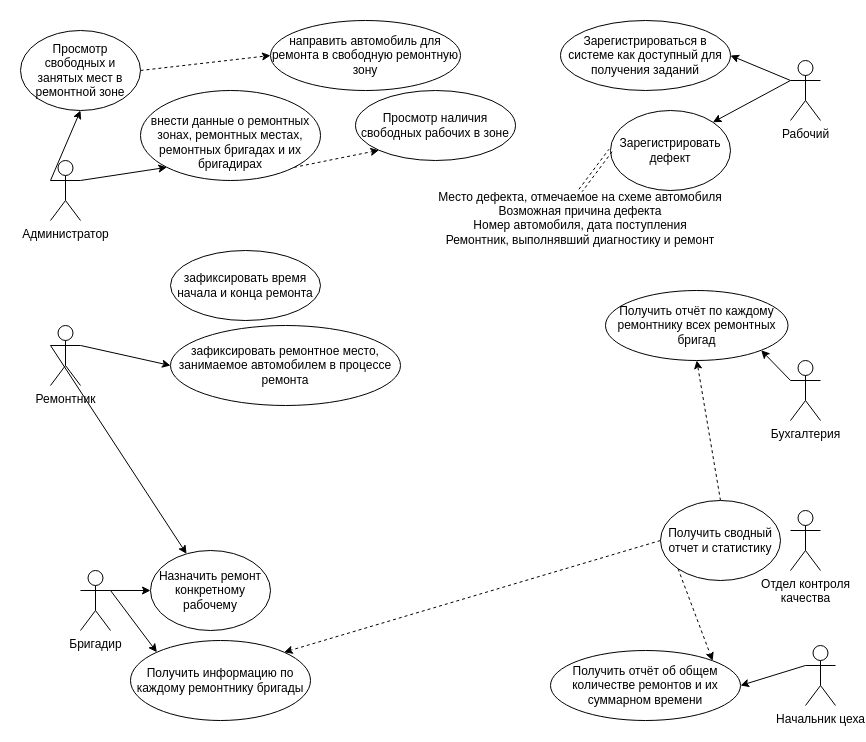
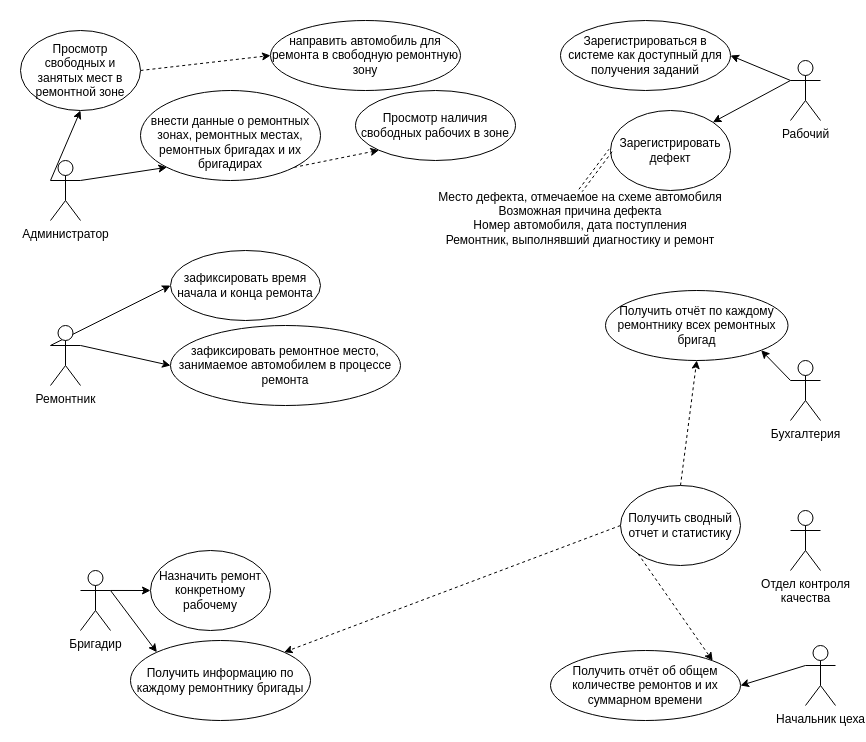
  <mxCell id="0" />
  <mxCell id="1" parent="0" />
  <mxCell id="2" style="edgeStyle=none;rounded=0;jumpStyle=none;orthogonalLoop=1;jettySize=auto;html=1;exitX=0;exitY=0.333;exitDx=0;exitDy=0;exitPerimeter=0;entryX=1;entryY=0.5;entryDx=0;entryDy=0;" edge="1" parent="1" source="4" target="21"><mxGeometry relative="1" as="geometry" /></mxCell>
  <mxCell id="3" style="edgeStyle=none;rounded=0;jumpStyle=none;orthogonalLoop=1;jettySize=auto;html=1;exitX=0;exitY=0.333;exitDx=0;exitDy=0;exitPerimeter=0;entryX=1;entryY=0;entryDx=0;entryDy=0;" edge="1" parent="1" source="4" target="36"><mxGeometry relative="1" as="geometry" /></mxCell>
  <mxCell id="4" value="Рабочий" style="shape=umlActor;verticalLabelPosition=bottom;verticalAlign=top;html=1;" vertex="1" parent="1"><mxGeometry x="790" y="60" width="30" height="60" as="geometry" /></mxCell>
  <mxCell id="5" style="edgeStyle=none;rounded=0;jumpStyle=none;orthogonalLoop=1;jettySize=auto;html=1;exitX=0;exitY=0.333;exitDx=0;exitDy=0;exitPerimeter=0;entryX=1;entryY=0.5;entryDx=0;entryDy=0;" edge="1" parent="1" source="6" target="31"><mxGeometry relative="1" as="geometry" /></mxCell>
  <mxCell id="6" value="Начальник цеха" style="shape=umlActor;verticalLabelPosition=bottom;verticalAlign=top;html=1;outlineConnect=0;" vertex="1" parent="1"><mxGeometry x="805" y="645" width="30" height="60" as="geometry" /></mxCell>
  <mxCell id="7" style="edgeStyle=none;rounded=0;jumpStyle=none;orthogonalLoop=1;jettySize=auto;html=1;exitX=0;exitY=0.333;exitDx=0;exitDy=0;exitPerimeter=0;entryX=0.5;entryY=1;entryDx=0;entryDy=0;" edge="1" parent="1" source="9" target="25"><mxGeometry relative="1" as="geometry" /></mxCell>
  <mxCell id="8" style="edgeStyle=none;rounded=0;jumpStyle=none;orthogonalLoop=1;jettySize=auto;html=1;exitX=1;exitY=0.333;exitDx=0;exitDy=0;exitPerimeter=0;entryX=0;entryY=1;entryDx=0;entryDy=0;" edge="1" parent="1" source="9" target="11"><mxGeometry relative="1" as="geometry" /></mxCell>
  <mxCell id="9" value="Администратор" style="shape=umlActor;verticalLabelPosition=bottom;verticalAlign=top;html=1;outlineConnect=0;" vertex="1" parent="1"><mxGeometry x="50" y="160" width="30" height="60" as="geometry" /></mxCell>
  <mxCell id="10" style="edgeStyle=none;rounded=0;jumpStyle=none;orthogonalLoop=1;jettySize=auto;html=1;exitX=1;exitY=1;exitDx=0;exitDy=0;entryX=0;entryY=1;entryDx=0;entryDy=0;dashed=1;" edge="1" parent="1" source="11" target="23"><mxGeometry relative="1" as="geometry" /></mxCell>
  <mxCell id="11" value="&lt;br&gt;внести данные о&amp;nbsp;ремонтных зонах, ремонтных местах, ремонтных бригадах и их бригадирах" style="ellipse;whiteSpace=wrap;html=1;" vertex="1" parent="1"><mxGeometry x="140" y="90" width="180" height="90" as="geometry" /></mxCell>
- <mxCell id="12" style="edgeStyle=none;rounded=0;jumpStyle=none;orthogonalLoop=1;jettySize=auto;html=1;exitX=0;exitY=0.333;exitDx=0;exitDy=0;exitPerimeter=0;" edge="1" parent="1" source="14" target="20"><mxGeometry relative="1" as="geometry" /></mxCell>
+ <mxCell id="12" style="edgeStyle=none;rounded=0;jumpStyle=none;orthogonalLoop=1;jettySize=auto;html=1;exitX=0;exitY=0.333;exitDx=0;exitDy=0;exitPerimeter=0;entryX=0;entryY=0.5;entryDx=0;entryDy=0;" edge="1" parent="1" source="14" target="15"><mxGeometry relative="1" as="geometry" /></mxCell>
  <mxCell id="13" style="edgeStyle=none;rounded=0;jumpStyle=none;orthogonalLoop=1;jettySize=auto;html=1;exitX=1;exitY=0.333;exitDx=0;exitDy=0;exitPerimeter=0;entryX=0;entryY=0.5;entryDx=0;entryDy=0;" edge="1" parent="1" source="14" target="16"><mxGeometry relative="1" as="geometry" /></mxCell>
  <mxCell id="14" value="Ремонтник" style="shape=umlActor;verticalLabelPosition=bottom;verticalAlign=top;html=1;outlineConnect=0;" vertex="1" parent="1"><mxGeometry x="50" y="325" width="30" height="60" as="geometry" /></mxCell>
  <mxCell id="15" value="&lt;span id=&quot;docs-internal-guid-4b10f4f7-7fff-964e-9d06-81d0692ab87c&quot;&gt;&lt;span style=&quot;font-family: &amp;#34;arial&amp;#34; ; background-color: transparent ; vertical-align: baseline&quot;&gt;&lt;font style=&quot;font-size: 12px&quot;&gt;зафиксировать время начала и конца ремонта&lt;/font&gt;&lt;/span&gt;&lt;/span&gt;" style="ellipse;whiteSpace=wrap;html=1;" vertex="1" parent="1"><mxGeometry x="170" y="250" width="150" height="70" as="geometry" /></mxCell>
  <mxCell id="16" value="&lt;br&gt;зафиксировать&amp;nbsp;&lt;span&gt;ремонтное место, занимаемое автомобилем в процессе ремонта&lt;br&gt;&lt;br&gt;&lt;/span&gt;" style="ellipse;whiteSpace=wrap;html=1;" vertex="1" parent="1"><mxGeometry x="170" y="325" width="230" height="80" as="geometry" /></mxCell>
  <mxCell id="17" style="edgeStyle=none;rounded=0;jumpStyle=none;orthogonalLoop=1;jettySize=auto;html=1;exitX=1;exitY=0.333;exitDx=0;exitDy=0;exitPerimeter=0;entryX=0;entryY=0.5;entryDx=0;entryDy=0;" edge="1" parent="1" source="19" target="20"><mxGeometry relative="1" as="geometry" /></mxCell>
  <mxCell id="18" style="edgeStyle=none;rounded=0;jumpStyle=none;orthogonalLoop=1;jettySize=auto;html=1;exitX=1;exitY=0.333;exitDx=0;exitDy=0;exitPerimeter=0;entryX=0;entryY=0;entryDx=0;entryDy=0;" edge="1" parent="1" source="19" target="32"><mxGeometry relative="1" as="geometry" /></mxCell>
  <mxCell id="19" value="Бригадир" style="shape=umlActor;verticalLabelPosition=bottom;verticalAlign=top;html=1;outlineConnect=0;" vertex="1" parent="1"><mxGeometry x="80" y="570" width="30" height="60" as="geometry" /></mxCell>
  <mxCell id="20" value="Назначить ремонт конкретному рабочему" style="ellipse;whiteSpace=wrap;html=1;" vertex="1" parent="1"><mxGeometry x="150" y="550" width="120" height="80" as="geometry" /></mxCell>
  <mxCell id="21" value="Зарегистрироваться в системе как доступный для получения заданий" style="ellipse;whiteSpace=wrap;html=1;" vertex="1" parent="1"><mxGeometry x="560" y="20" width="170" height="70" as="geometry" /></mxCell>
  <mxCell id="22" value="&lt;div&gt;направить автомобиль для ремонта в свободную ремонтную зону&lt;/div&gt;" style="ellipse;whiteSpace=wrap;html=1;" vertex="1" parent="1"><mxGeometry x="270" y="20" width="190" height="70" as="geometry" /></mxCell>
  <mxCell id="23" value="Просмотр наличия свободных рабочих в зоне" style="ellipse;whiteSpace=wrap;html=1;" vertex="1" parent="1"><mxGeometry x="355" y="90" width="160" height="70" as="geometry" /></mxCell>
  <mxCell id="24" style="edgeStyle=none;rounded=0;jumpStyle=none;orthogonalLoop=1;jettySize=auto;html=1;exitX=1;exitY=0.5;exitDx=0;exitDy=0;entryX=0;entryY=0.5;entryDx=0;entryDy=0;dashed=1;" edge="1" parent="1" source="25" target="22"><mxGeometry relative="1" as="geometry" /></mxCell>
  <mxCell id="25" value="Просмотр свободных и занятых мест в ремонтной зоне" style="ellipse;whiteSpace=wrap;html=1;" vertex="1" parent="1"><mxGeometry x="20" y="30" width="120" height="80" as="geometry" /></mxCell>
  <mxCell id="26" value="Отдел контроля&lt;br&gt;качества" style="shape=umlActor;verticalLabelPosition=bottom;verticalAlign=top;html=1;outlineConnect=0;" vertex="1" parent="1"><mxGeometry x="790" y="510" width="30" height="60" as="geometry" /></mxCell>
  <mxCell id="27" style="edgeStyle=none;rounded=0;jumpStyle=none;orthogonalLoop=1;jettySize=auto;html=1;exitX=0;exitY=1;exitDx=0;exitDy=0;entryX=1;entryY=0;entryDx=0;entryDy=0;dashed=1;" edge="1" parent="1" source="30" target="31"><mxGeometry relative="1" as="geometry" /></mxCell>
  <mxCell id="28" style="edgeStyle=none;rounded=0;jumpStyle=none;orthogonalLoop=1;jettySize=auto;html=1;exitX=0.5;exitY=0;exitDx=0;exitDy=0;entryX=0.5;entryY=1;entryDx=0;entryDy=0;dashed=1;" edge="1" parent="1" source="30" target="35"><mxGeometry relative="1" as="geometry" /></mxCell>
  <mxCell id="29" style="edgeStyle=none;rounded=0;jumpStyle=none;orthogonalLoop=1;jettySize=auto;html=1;exitX=0;exitY=0.5;exitDx=0;exitDy=0;entryX=1;entryY=0;entryDx=0;entryDy=0;dashed=1;" edge="1" parent="1" source="30" target="32"><mxGeometry relative="1" as="geometry" /></mxCell>
- <mxCell id="30" value="Получить сводный отчет и статистику" style="ellipse;whiteSpace=wrap;html=1;" vertex="1" parent="1"><mxGeometry x="660" y="500" width="120" height="80" as="geometry" /></mxCell>
+ <mxCell id="30" value="Получить сводный отчет и статистику" style="ellipse;whiteSpace=wrap;html=1;" vertex="1" parent="1"><mxGeometry x="620" y="485" width="120" height="80" as="geometry" /></mxCell>
  <mxCell id="31" value="Получить&amp;nbsp;отчёт об общем количестве ремонтов и их суммарном времени" style="ellipse;whiteSpace=wrap;html=1;" vertex="1" parent="1"><mxGeometry x="550" y="650" width="190" height="70" as="geometry" /></mxCell>
  <mxCell id="32" value="Получить&amp;nbsp;информацию по каждому ремонтнику бригады" style="ellipse;whiteSpace=wrap;html=1;" vertex="1" parent="1"><mxGeometry x="130" y="640" width="180" height="80" as="geometry" /></mxCell>
  <mxCell id="33" style="edgeStyle=none;rounded=0;jumpStyle=none;orthogonalLoop=1;jettySize=auto;html=1;exitX=0;exitY=0.333;exitDx=0;exitDy=0;exitPerimeter=0;entryX=1;entryY=1;entryDx=0;entryDy=0;" edge="1" parent="1" source="34" target="35"><mxGeometry relative="1" as="geometry" /></mxCell>
  <mxCell id="34" value="Бухгалтерия" style="shape=umlActor;verticalLabelPosition=bottom;verticalAlign=top;html=1;outlineConnect=0;" vertex="1" parent="1"><mxGeometry x="790" y="360" width="30" height="60" as="geometry" /></mxCell>
  <mxCell id="35" value="&lt;b style=&quot;font-weight: normal&quot; id=&quot;docs-internal-guid-e5c3a808-7fff-4adf-d515-946aad3dc68b&quot;&gt;&lt;span style=&quot;font-family: &amp;#34;arial&amp;#34; ; color: rgb(0 , 0 , 0) ; background-color: transparent ; font-weight: 400 ; font-style: normal ; font-variant: normal ; text-decoration: none ; vertical-align: baseline&quot;&gt;&lt;font style=&quot;font-size: 12px&quot;&gt;Получить&amp;nbsp;отчёт по каждому ремонтнику всех ремонтных бригад&lt;/font&gt;&lt;/span&gt;&lt;/b&gt;" style="ellipse;whiteSpace=wrap;html=1;" vertex="1" parent="1"><mxGeometry x="605" y="290" width="182.5" height="70" as="geometry" /></mxCell>
  <mxCell id="36" value="Зарегистрировать дефект" style="ellipse;whiteSpace=wrap;html=1;" vertex="1" parent="1"><mxGeometry x="610" y="110" width="120" height="80" as="geometry" /></mxCell>
  <mxCell id="37" style="edgeStyle=none;rounded=0;jumpStyle=none;orthogonalLoop=1;jettySize=auto;html=1;exitX=0.5;exitY=0;exitDx=0;exitDy=0;entryX=0;entryY=0.5;entryDx=0;entryDy=0;shape=link;dashed=1;" edge="1" parent="1" source="38" target="36"><mxGeometry relative="1" as="geometry" /></mxCell>
  <mxCell id="38" value="&lt;span&gt;Место дефекта, отмечаемое на схеме автомобиля&lt;/span&gt;&lt;div&gt;Возможная причина дефекта&lt;/div&gt;&lt;div&gt;Номер автомобиля, дата поступления&lt;/div&gt;&lt;div&gt;Ремонтник, выполнявший диагностику и ремонт&lt;/div&gt;&lt;div&gt;&lt;br&gt;&lt;/div&gt;" style="text;html=1;strokeColor=none;fillColor=none;align=center;verticalAlign=middle;whiteSpace=wrap;rounded=0;" vertex="1" parent="1"><mxGeometry x="430" y="190" width="300" height="70" as="geometry" /></mxCell>
  <mxCell id="39" style="edgeStyle=none;rounded=0;jumpStyle=none;orthogonalLoop=1;jettySize=auto;html=1;exitX=0.5;exitY=1;exitDx=0;exitDy=0;" edge="1" parent="1" source="38" target="38"><mxGeometry relative="1" as="geometry" /></mxCell>
